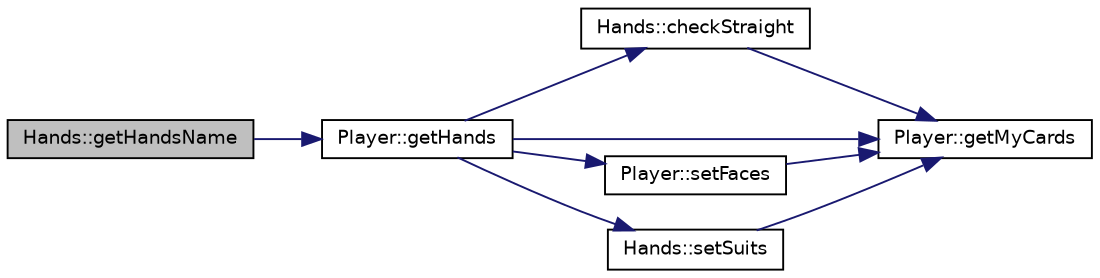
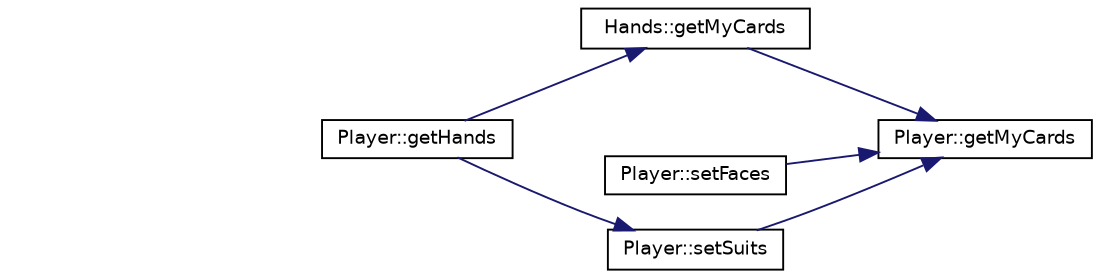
  digraph {
    rankdir=LR
    node [color=black fillcolor=white fontname=Helvetica fontsize=10 shape=record style=filled]
    edge [color=midnightblue fontname=Helvetica fontsize=10 labelfontname=Helvetica labelfontsize=10 style=solid]
-   n1 [fillcolor=grey75 fontcolor=black height=0.2 label="Hands::getHandsName" width=0.4]
    n2 [height=0.2 label="Player::getHands" width=0.4]
-   n3 [height=0.2 label="Hands::checkStraight" width=0.4]
+   n3 [height=0.2 label="Hands::getMyCards" width=0.4]
    n4 [height=0.2 label="Player::getMyCards" width=0.4]
    n5 [height=0.2 label="Player::setFaces" width=0.4]
-   n6 [height=0.2 label="Hands::setSuits" width=0.4]
-   n1 -> n2
+   n6 [height=0.2 label="Player::setSuits" width=0.4]
    n2 -> n3
-   n2 -> n4
-   n2 -> n5
    n2 -> n6
    n3 -> n4
    n5 -> n4
    n6 -> n4
  }
